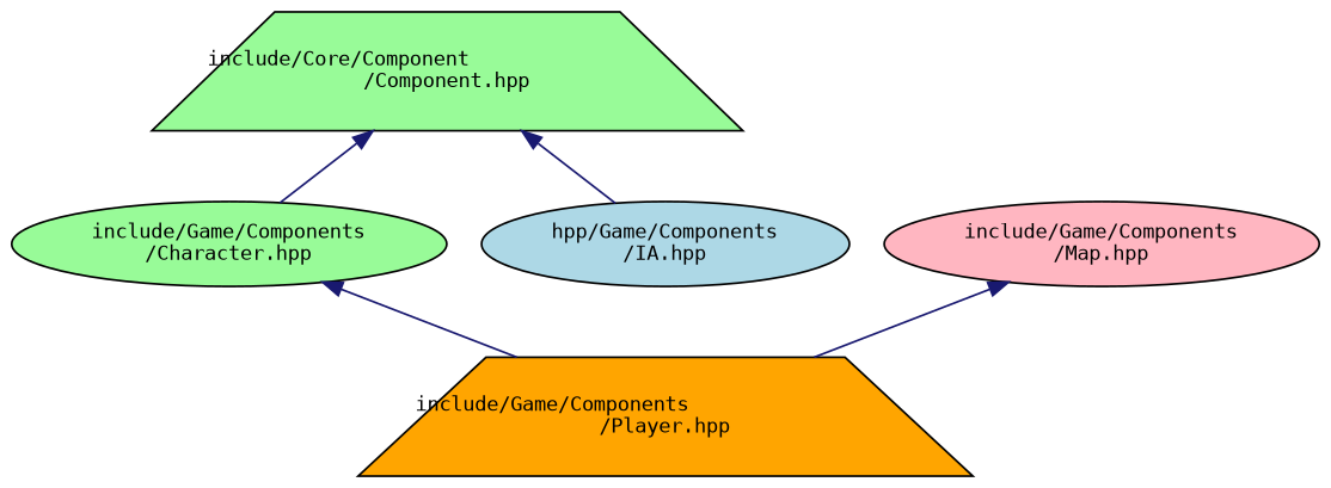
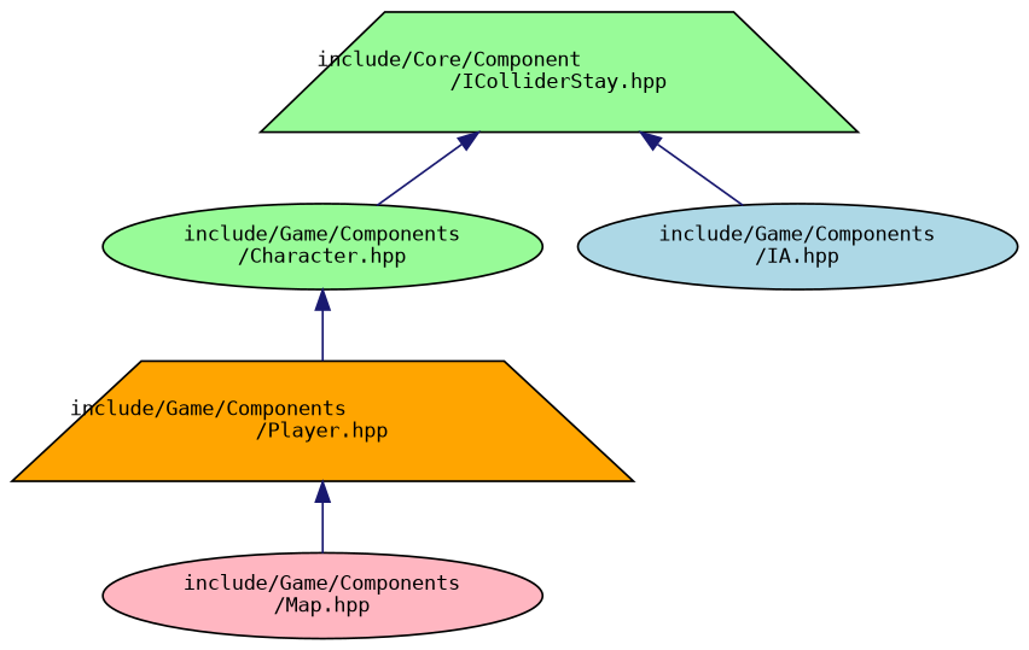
  digraph {
    fontname="DejaVu Sans Mono"
    node [color=black fillcolor=palegreen fontname="DejaVu Sans Mono" fontsize=10 shape=ellipse style=filled]
    edge [color=midnightblue dir=back fontname="DejaVu Sans Mono" fontsize=10 labelfontname=Helvetica labelfontsize=10 style=solid]
-   n1 [fontcolor=black height=0.2 label="include/Core/Component\l/Component.hpp" shape=trapezium width=0.4]
+   n1 [fontcolor=black height=0.2 label="include/Core/Component\l/IColliderStay.hpp" shape=trapezium width=0.4]
    n2 [height=0.2 label="include/Game/Components\l/Character.hpp" width=0.4]
-   n3 [fillcolor=lightblue height=0.2 label="hpp/Game/Components\l/IA.hpp" width=0.4]
+   n3 [fillcolor=lightblue height=0.2 label="include/Game/Components\l/IA.hpp" width=0.4]
    n4 [fillcolor=orange height=0.2 label="include/Game/Components\l/Player.hpp" shape=trapezium width=0.4]
    n5 [fillcolor=lightpink height=0.2 label="include/Game/Components\l/Map.hpp" width=0.4]
    n1 -> n2
    n1 -> n3
    n2 -> n4
-   n5 -> n4
+   n4 -> n5
  }
